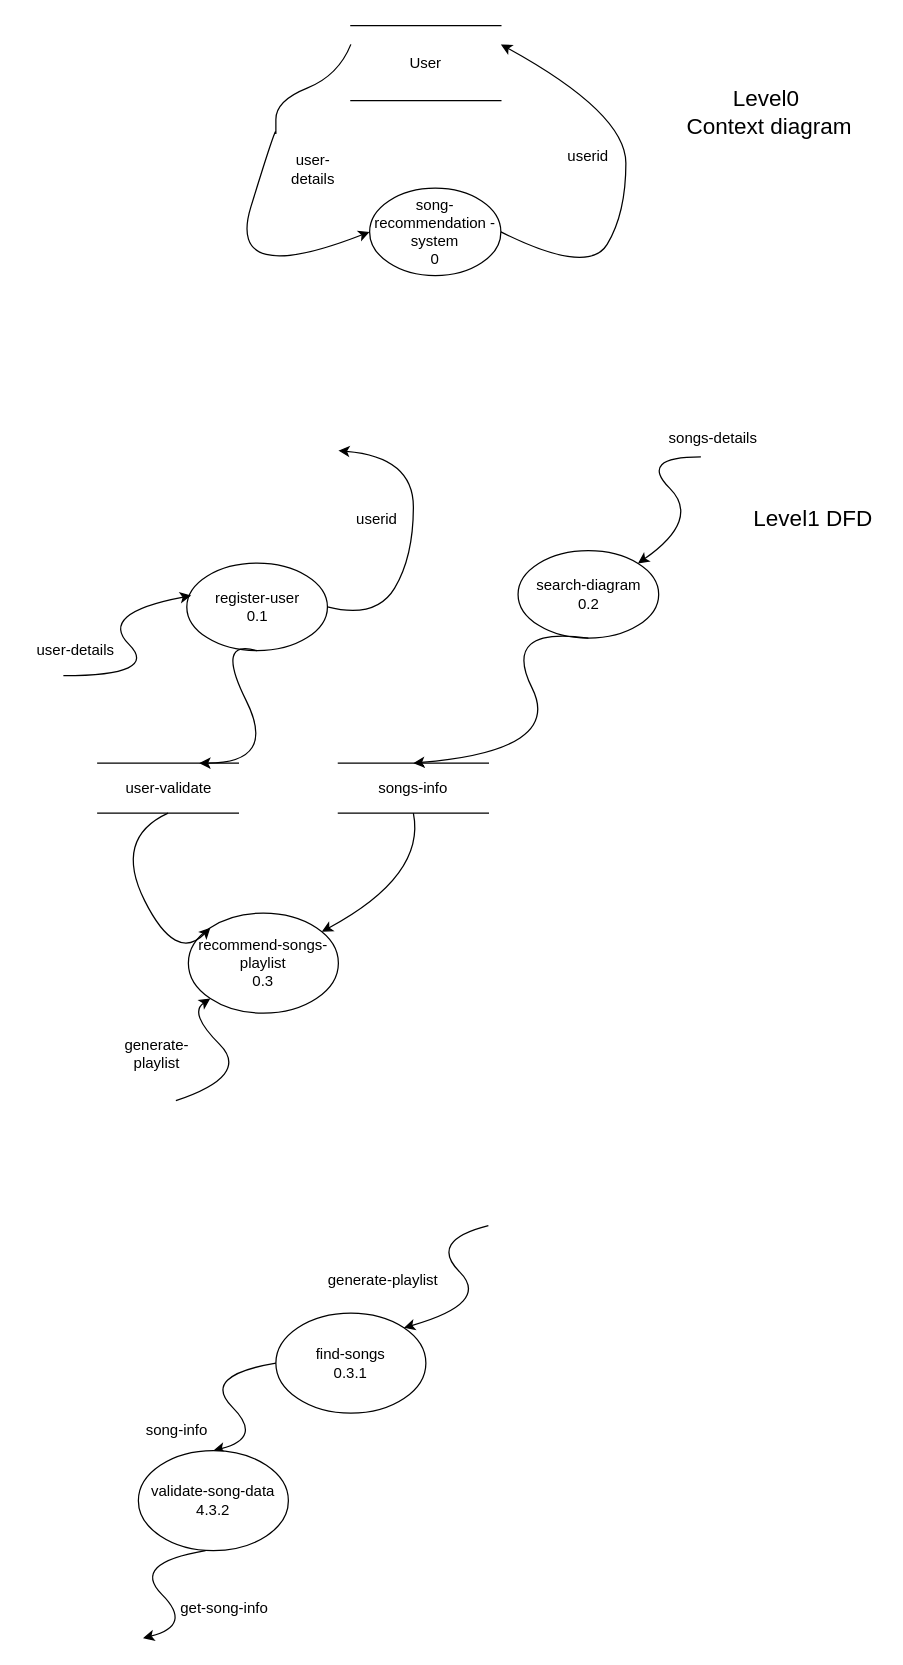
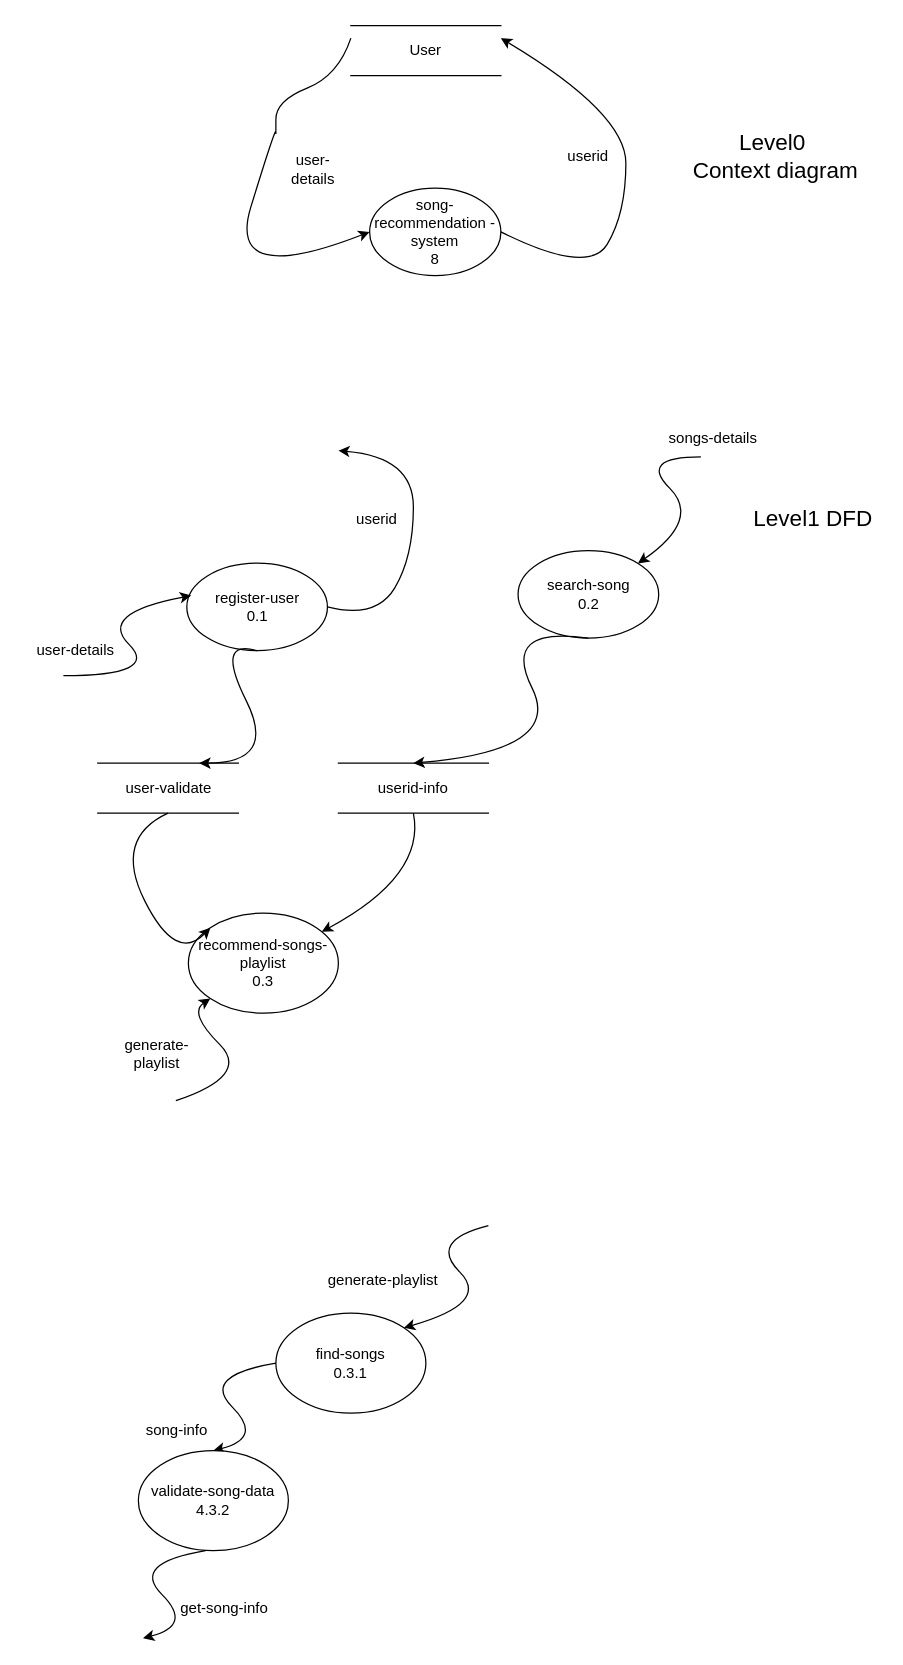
  <mxCell id="0" />
  <mxCell id="1" parent="0" />
- <mxCell id="2" value="song- recommendation -system&lt;div&gt;0&lt;/div&gt;" style="ellipse;whiteSpace=wrap;html=1;" parent="1" vertex="1"><mxGeometry x="295" y="150" width="105" height="70" as="geometry" /></mxCell>
+ <mxCell id="2" value="song- recommendation -system&lt;div&gt;8&lt;/div&gt;" style="ellipse;whiteSpace=wrap;html=1;" parent="1" vertex="1"><mxGeometry x="295" y="150" width="105" height="70" as="geometry" /></mxCell>
  <mxCell id="3" value="" style="curved=1;endArrow=classic;html=1;rounded=0;entryX=1;entryY=0.25;entryDx=0;entryDy=0;exitX=1;exitY=0.5;exitDx=0;exitDy=0;" parent="1" source="2" target="11" edge="1"><mxGeometry width="50" height="50" relative="1" as="geometry"><mxPoint x="390" y="220" as="sourcePoint" /><mxPoint x="400" y="60" as="targetPoint" /><Array as="points"><mxPoint x="470" y="220" /><mxPoint x="500" y="170" /><mxPoint x="500" y="90" /></Array></mxGeometry></mxCell>
  <mxCell id="4" value="" style="curved=1;endArrow=classic;html=1;rounded=0;entryX=0;entryY=0.5;entryDx=0;entryDy=0;exitX=0;exitY=0.25;exitDx=0;exitDy=0;targetPerimeterSpacing=0;" parent="1" source="11" target="2" edge="1"><mxGeometry width="50" height="50" relative="1" as="geometry"><mxPoint x="310" y="60" as="sourcePoint" /><mxPoint x="100" y="230" as="targetPoint" /><Array as="points"><mxPoint x="270" y="60" /><mxPoint x="220" y="80" /><mxPoint x="220" y="110" /><mxPoint x="220" y="100" /><mxPoint x="180" y="230" /></Array></mxGeometry></mxCell>
- <mxCell id="5" value="&lt;div&gt;&lt;font style=&quot;font-size: 18px;&quot;&gt;Level0&amp;nbsp;&lt;/font&gt;&lt;/div&gt;&lt;font style=&quot;font-size: 18px;&quot;&gt;Context diagram&lt;/font&gt;" style="text;html=1;align=center;verticalAlign=middle;whiteSpace=wrap;rounded=0;" parent="1" vertex="1"><mxGeometry x="535" y="65" width="160" height="50" as="geometry" /></mxCell>
+ <mxCell id="5" value="&lt;div&gt;&lt;font style=&quot;font-size: 18px;&quot;&gt;Level0&amp;nbsp;&lt;/font&gt;&lt;/div&gt;&lt;font style=&quot;font-size: 18px;&quot;&gt;Context diagram&lt;/font&gt;" style="text;html=1;align=center;verticalAlign=middle;whiteSpace=wrap;rounded=0;" parent="1" vertex="1"><mxGeometry x="540" y="100" width="160" height="50" as="geometry" /></mxCell>
  <mxCell id="6" value="user-details" style="text;html=1;align=center;verticalAlign=middle;whiteSpace=wrap;rounded=0;" parent="1" vertex="1"><mxGeometry x="220" y="120" width="60" height="30" as="geometry" /></mxCell>
  <mxCell id="7" value="userid" style="text;html=1;align=center;verticalAlign=middle;whiteSpace=wrap;rounded=0;" parent="1" vertex="1"><mxGeometry x="440" y="110" width="60" height="30" as="geometry" /></mxCell>
  <mxCell id="8" value="&lt;div&gt;register-user&lt;/div&gt;0.1" style="ellipse;whiteSpace=wrap;html=1;" parent="1" vertex="1"><mxGeometry x="148.75" y="450" width="112.5" height="70" as="geometry" /></mxCell>
  <mxCell id="9" value="" style="curved=1;endArrow=classic;html=1;rounded=0;entryX=0.031;entryY=0.371;entryDx=0;entryDy=0;entryPerimeter=0;" parent="1" target="8" edge="1"><mxGeometry width="50" height="50" relative="1" as="geometry"><mxPoint x="50" y="540" as="sourcePoint" /><mxPoint x="127.5" y="490" as="targetPoint" /><Array as="points"><mxPoint x="127.5" y="540" /><mxPoint x="77.5" y="490" /></Array></mxGeometry></mxCell>
- <mxCell id="10" value="&lt;div&gt;search-diagram&lt;/div&gt;0.2" style="ellipse;whiteSpace=wrap;html=1;" parent="1" vertex="1"><mxGeometry x="413.75" y="440" width="112.5" height="70" as="geometry" /></mxCell>
- <mxCell id="11" value="User" style="shape=partialRectangle;whiteSpace=wrap;html=1;left=0;right=0;fillColor=none;" parent="1" vertex="1"><mxGeometry x="280" y="20" width="120" height="60" as="geometry" /></mxCell>
+ <mxCell id="10" value="&lt;div&gt;search-song&lt;/div&gt;0.2" style="ellipse;whiteSpace=wrap;html=1;" parent="1" vertex="1"><mxGeometry x="413.75" y="440" width="112.5" height="70" as="geometry" /></mxCell>
+ <mxCell id="11" value="User" style="shape=partialRectangle;whiteSpace=wrap;html=1;left=0;right=0;fillColor=none;" parent="1" vertex="1"><mxGeometry x="280" y="20" width="120" height="40" as="geometry" /></mxCell>
  <mxCell id="12" value="user-details" style="text;html=1;align=center;verticalAlign=middle;whiteSpace=wrap;rounded=0;" parent="1" vertex="1"><mxGeometry x="20" y="510" width="80" height="20" as="geometry" /></mxCell>
  <mxCell id="13" value="userid" style="text;html=1;align=center;verticalAlign=middle;whiteSpace=wrap;rounded=0;" parent="1" vertex="1"><mxGeometry x="271.25" y="400" width="60" height="30" as="geometry" /></mxCell>
  <mxCell id="14" value="" style="curved=1;endArrow=classic;html=1;rounded=0;exitX=1;exitY=0.5;exitDx=0;exitDy=0;" parent="1" source="8" edge="1"><mxGeometry width="50" height="50" relative="1" as="geometry"><mxPoint x="240" y="485" as="sourcePoint" /><mxPoint x="270" y="360" as="targetPoint" /><Array as="points"><mxPoint x="300" y="495" /><mxPoint x="330" y="445" /><mxPoint x="330" y="365" /></Array></mxGeometry></mxCell>
  <mxCell id="15" value="user-validate" style="shape=partialRectangle;whiteSpace=wrap;html=1;left=0;right=0;fillColor=none;" parent="1" vertex="1"><mxGeometry x="77.5" y="610" width="112.5" height="40" as="geometry" /></mxCell>
  <mxCell id="16" value="" style="curved=1;endArrow=classic;html=1;rounded=0;exitX=0.5;exitY=1;exitDx=0;exitDy=0;entryX=0.5;entryY=0;entryDx=0;entryDy=0;" parent="1" source="8" edge="1"><mxGeometry width="50" height="50" relative="1" as="geometry"><mxPoint x="221.25" y="560" as="sourcePoint" /><mxPoint x="158.75" y="610" as="targetPoint" /><Array as="points"><mxPoint x="171.25" y="510" /><mxPoint x="221.25" y="610" /></Array></mxGeometry></mxCell>
- <mxCell id="17" value="songs-info" style="shape=partialRectangle;whiteSpace=wrap;html=1;left=0;right=0;fillColor=none;" parent="1" vertex="1"><mxGeometry x="270" y="610" width="120" height="40" as="geometry" /></mxCell>
+ <mxCell id="17" value="userid-info" style="shape=partialRectangle;whiteSpace=wrap;html=1;left=0;right=0;fillColor=none;" parent="1" vertex="1"><mxGeometry x="270" y="610" width="120" height="40" as="geometry" /></mxCell>
  <mxCell id="18" value="" style="curved=1;endArrow=classic;html=1;rounded=0;exitX=0.5;exitY=1;exitDx=0;exitDy=0;entryX=0.5;entryY=0;entryDx=0;entryDy=0;" parent="1" source="10" target="17" edge="1"><mxGeometry width="50" height="50" relative="1" as="geometry"><mxPoint x="434" y="510" as="sourcePoint" /><mxPoint x="438" y="640" as="targetPoint" /><Array as="points"><mxPoint x="400" y="500" /><mxPoint x="450" y="600" /></Array></mxGeometry></mxCell>
  <mxCell id="19" value="" style="curved=1;endArrow=classic;html=1;rounded=0;entryX=1;entryY=0;entryDx=0;entryDy=0;" parent="1" target="10" edge="1"><mxGeometry width="50" height="50" relative="1" as="geometry"><mxPoint x="560" y="365" as="sourcePoint" /><mxPoint x="510" y="415" as="targetPoint" /><Array as="points"><mxPoint x="510" y="365" /><mxPoint x="560" y="415" /></Array></mxGeometry></mxCell>
  <mxCell id="20" value="songs-details" style="text;html=1;align=center;verticalAlign=middle;whiteSpace=wrap;rounded=0;" parent="1" vertex="1"><mxGeometry x="530" y="340" width="80" height="20" as="geometry" /></mxCell>
  <mxCell id="21" value="recommend-songs-playlist&lt;div&gt;0.3&lt;/div&gt;" style="ellipse;whiteSpace=wrap;html=1;" parent="1" vertex="1"><mxGeometry x="150" y="730" width="120" height="80" as="geometry" /></mxCell>
  <mxCell id="22" value="" style="curved=1;endArrow=classic;html=1;rounded=0;exitX=0.5;exitY=1;exitDx=0;exitDy=0;entryX=0;entryY=0;entryDx=0;entryDy=0;" parent="1" source="15" target="21" edge="1"><mxGeometry width="50" height="50" relative="1" as="geometry"><mxPoint x="124" y="680" as="sourcePoint" /><mxPoint x="128" y="810" as="targetPoint" /><Array as="points"><mxPoint x="90" y="670" /><mxPoint x="140" y="770" /></Array></mxGeometry></mxCell>
  <mxCell id="23" value="" style="curved=1;endArrow=classic;html=1;rounded=0;exitX=0.5;exitY=1;exitDx=0;exitDy=0;" parent="1" source="17" target="21" edge="1"><mxGeometry width="50" height="50" relative="1" as="geometry"><mxPoint x="330" y="680" as="sourcePoint" /><mxPoint x="373" y="680" as="targetPoint" /><Array as="points"><mxPoint x="340" y="700" /></Array></mxGeometry></mxCell>
  <mxCell id="24" value="" style="curved=1;endArrow=classic;html=1;rounded=0;exitX=0;exitY=1;exitDx=0;exitDy=0;entryX=0;entryY=1;entryDx=0;entryDy=0;" parent="1" target="21" edge="1"><mxGeometry width="50" height="50" relative="1" as="geometry"><mxPoint x="140" y="880" as="sourcePoint" /><mxPoint x="200" y="810" as="targetPoint" /><Array as="points"><mxPoint x="200" y="860" /><mxPoint x="150" y="810" /></Array></mxGeometry></mxCell>
  <mxCell id="25" value="generate-playlist&lt;div&gt;&lt;br&gt;&lt;/div&gt;" style="text;html=1;align=center;verticalAlign=middle;whiteSpace=wrap;rounded=0;" parent="1" vertex="1"><mxGeometry x="80" y="840" width="90" height="20" as="geometry" /></mxCell>
  <mxCell id="26" value="find-songs&lt;div&gt;0.3.1&lt;/div&gt;" style="ellipse;whiteSpace=wrap;html=1;" parent="1" vertex="1"><mxGeometry x="220" y="1050" width="120" height="80" as="geometry" /></mxCell>
  <mxCell id="27" value="" style="curved=1;endArrow=classic;html=1;rounded=0;exitX=1;exitY=0;exitDx=0;exitDy=0;entryX=1;entryY=0;entryDx=0;entryDy=0;" parent="1" target="26" edge="1"><mxGeometry width="50" height="50" relative="1" as="geometry"><mxPoint x="390" y="980" as="sourcePoint" /><mxPoint x="332" y="1062" as="targetPoint" /><Array as="points"><mxPoint x="342" y="992" /><mxPoint x="392" y="1042" /></Array></mxGeometry></mxCell>
  <mxCell id="28" value="generate-playlist&lt;div&gt;&lt;br&gt;&lt;/div&gt;" style="text;html=1;align=center;verticalAlign=middle;whiteSpace=wrap;rounded=0;" parent="1" vertex="1"><mxGeometry x="260" y="1020" width="92" height="22" as="geometry" /></mxCell>
  <mxCell id="29" value="&lt;div&gt;&lt;font style=&quot;font-size: 18px;&quot;&gt;Level1 DFD&lt;/font&gt;&lt;/div&gt;" style="text;html=1;align=center;verticalAlign=middle;whiteSpace=wrap;rounded=0;" parent="1" vertex="1"><mxGeometry x="600" y="405" width="100" height="20" as="geometry" /></mxCell>
  <mxCell id="30" value="" style="curved=1;endArrow=classic;html=1;rounded=0;exitX=0;exitY=0.5;exitDx=0;exitDy=0;entryX=0.5;entryY=0;entryDx=0;entryDy=0;" parent="1" source="26" target="31" edge="1"><mxGeometry width="50" height="50" relative="1" as="geometry"><mxPoint x="210" y="1100" as="sourcePoint" /><mxPoint x="160" y="1150" as="targetPoint" /><Array as="points"><mxPoint x="160" y="1100" /><mxPoint x="210" y="1150" /></Array></mxGeometry></mxCell>
  <mxCell id="31" value="validate-song-data&lt;div&gt;4.3.2&lt;/div&gt;" style="ellipse;whiteSpace=wrap;html=1;" parent="1" vertex="1"><mxGeometry x="110" y="1160" width="120" height="80" as="geometry" /></mxCell>
  <mxCell id="32" value="" style="curved=1;endArrow=classic;html=1;rounded=0;exitX=0;exitY=0.5;exitDx=0;exitDy=0;entryX=0.5;entryY=0;entryDx=0;entryDy=0;" parent="1" edge="1"><mxGeometry width="50" height="50" relative="1" as="geometry"><mxPoint x="163.75" y="1240" as="sourcePoint" /><mxPoint x="113.75" y="1310" as="targetPoint" /><Array as="points"><mxPoint x="103.75" y="1250" /><mxPoint x="153.75" y="1300" /></Array></mxGeometry></mxCell>
  <mxCell id="33" value="&lt;div&gt;song-info&lt;/div&gt;" style="text;html=1;align=center;verticalAlign=middle;whiteSpace=wrap;rounded=0;" parent="1" vertex="1"><mxGeometry x="100" y="1128" width="82" height="32" as="geometry" /></mxCell>
  <mxCell id="34" value="&lt;div&gt;get-song-info&lt;/div&gt;" style="text;html=1;align=center;verticalAlign=middle;whiteSpace=wrap;rounded=0;" parent="1" vertex="1"><mxGeometry x="138" y="1270" width="82" height="32" as="geometry" /></mxCell>
